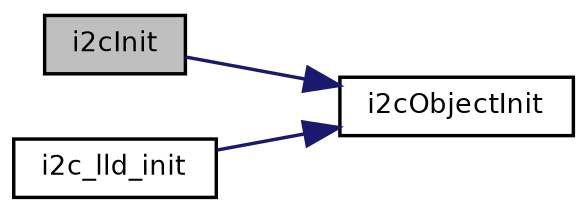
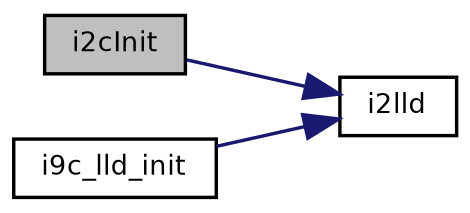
  digraph {
    rankdir=LR
    node [color=black fontname=Helvetica fontsize=8 shape=record]
    edge [color=midnightblue fontname=Helvetica fontsize=8 labelfontname=Helvetica labelfontsize=8 style=solid]
    n1 [fillcolor=grey75 fontcolor=black height=0.2 label=i2cInit style=filled width=0.4]
-   n2 [height=0.2 label=i2cObjectInit width=0.4]
-   n3 [height=0.2 label=i2c_lld_init width=0.4]
+   n2 [height=0.2 label=i2lld width=0.4]
+   n3 [height=0.2 label=i9c_lld_init width=0.4]
    n1 -> n2
    n3 -> n2
  }
